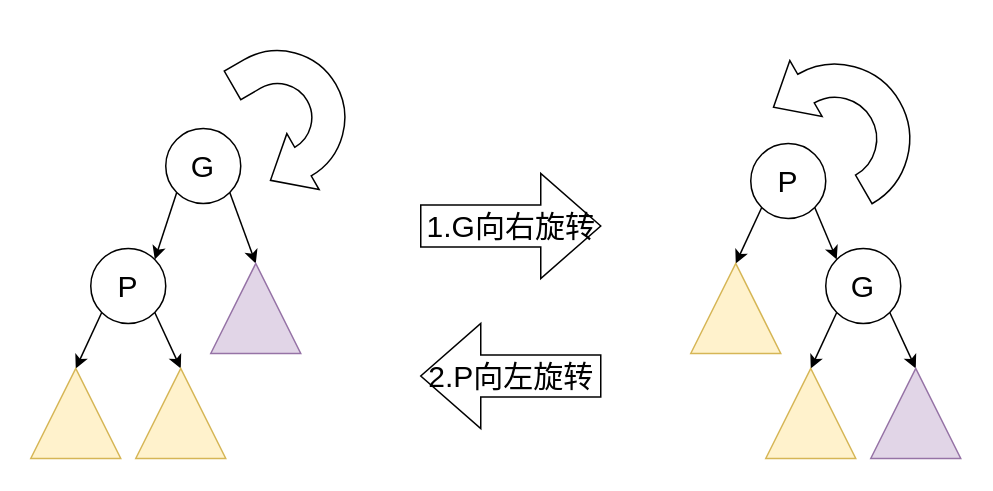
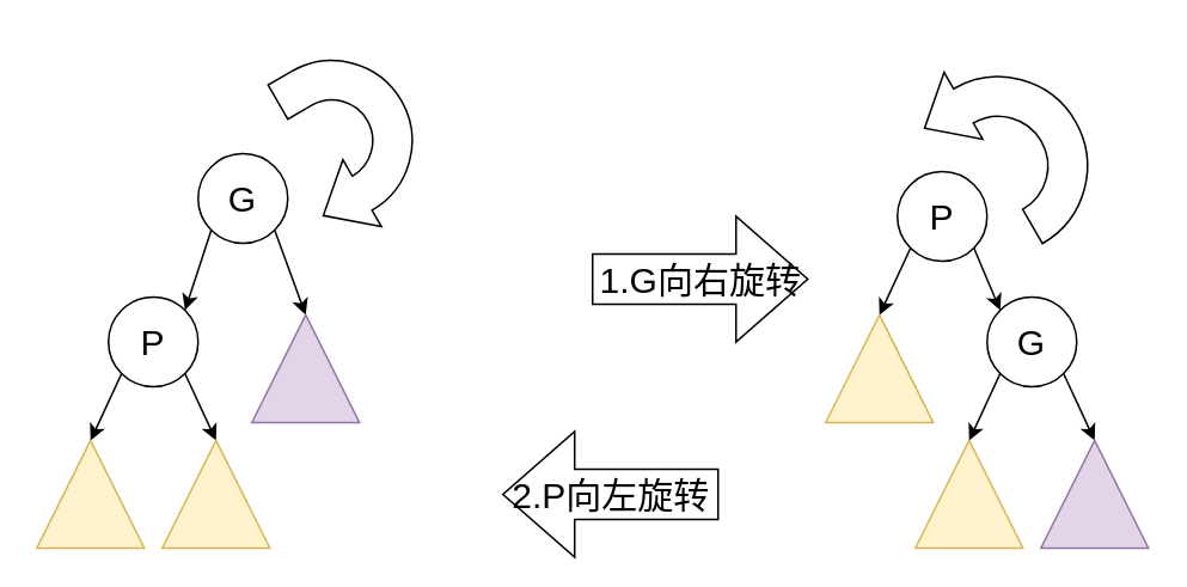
  <mxCell id="0" />
  <mxCell id="1" parent="0" />
  <mxCell id="2" style="edgeStyle=none;rounded=0;orthogonalLoop=1;jettySize=auto;html=1;exitX=0;exitY=1;exitDx=0;exitDy=0;entryX=1;entryY=0;entryDx=0;entryDy=0;fontSize=20;fontColor=#000000;" edge="1" parent="1" source="4" target="7"><mxGeometry relative="1" as="geometry" /></mxCell>
  <mxCell id="3" style="edgeStyle=none;rounded=0;orthogonalLoop=1;jettySize=auto;html=1;exitX=1;exitY=1;exitDx=0;exitDy=0;entryX=1;entryY=0.5;entryDx=0;entryDy=0;fontSize=20;fontColor=#000000;" edge="1" parent="1" source="4" target="8"><mxGeometry relative="1" as="geometry" /></mxCell>
  <mxCell id="4" value="&lt;font style=&quot;font-size: 20px;&quot;&gt;G&lt;/font&gt;" style="ellipse;whiteSpace=wrap;html=1;aspect=fixed;fillColor=#FFFFFF;" vertex="1" parent="1"><mxGeometry x="110" y="85" width="50" height="50" as="geometry" /></mxCell>
  <mxCell id="5" style="edgeStyle=none;rounded=0;orthogonalLoop=1;jettySize=auto;html=1;exitX=0;exitY=1;exitDx=0;exitDy=0;entryX=1;entryY=0.5;entryDx=0;entryDy=0;fontSize=20;fontColor=#000000;" edge="1" parent="1" source="7" target="9"><mxGeometry relative="1" as="geometry" /></mxCell>
  <mxCell id="6" style="edgeStyle=none;rounded=0;orthogonalLoop=1;jettySize=auto;html=1;exitX=1;exitY=1;exitDx=0;exitDy=0;entryX=1;entryY=0.5;entryDx=0;entryDy=0;fontSize=20;fontColor=#000000;" edge="1" parent="1" source="7" target="10"><mxGeometry relative="1" as="geometry" /></mxCell>
  <mxCell id="7" value="&lt;span style=&quot;font-size: 20px;&quot;&gt;P&lt;/span&gt;" style="ellipse;whiteSpace=wrap;html=1;aspect=fixed;fillColor=#FFFFFF;" vertex="1" parent="1"><mxGeometry x="60" y="165" width="50" height="50" as="geometry" /></mxCell>
  <mxCell id="8" value="" style="triangle;whiteSpace=wrap;html=1;fontSize=20;fillColor=#e1d5e7;rotation=-90;strokeColor=#9673a6;" vertex="1" parent="1"><mxGeometry x="140" y="175" width="60" height="60" as="geometry" /></mxCell>
  <mxCell id="9" value="" style="triangle;whiteSpace=wrap;html=1;fontSize=20;fillColor=#fff2cc;rotation=-90;strokeColor=#d6b656;" vertex="1" parent="1"><mxGeometry x="20" y="245" width="60" height="60" as="geometry" /></mxCell>
  <mxCell id="10" value="" style="triangle;whiteSpace=wrap;html=1;fontSize=20;fillColor=#fff2cc;rotation=-90;strokeColor=#d6b656;" vertex="1" parent="1"><mxGeometry x="90" y="245" width="60" height="60" as="geometry" /></mxCell>
  <mxCell id="11" value="" style="html=1;shadow=0;dashed=0;align=center;verticalAlign=middle;shape=mxgraph.arrows2.uTurnArrow;dy=11;arrowHead=43;dx2=25;fontSize=20;fontColor=#000000;fillColor=#FFFFFF;rotation=-210;" vertex="1" parent="1"><mxGeometry x="170" y="25" width="60" height="100" as="geometry" /></mxCell>
- <mxCell id="12" value="1.G向右旋转" style="html=1;shadow=0;dashed=0;align=center;verticalAlign=middle;shape=mxgraph.arrows2.arrow;dy=0.6;dx=40;notch=0;fontSize=20;fontColor=#000000;fillColor=#FFFFFF;" vertex="1" parent="1"><mxGeometry x="280" y="115" width="120" height="70" as="geometry" /></mxCell>
+ <mxCell id="12" value="1.G向右旋转" style="html=1;shadow=0;dashed=0;align=center;verticalAlign=middle;shape=mxgraph.arrows2.arrow;dy=0.6;dx=40;notch=0;fontSize=20;fontColor=#000000;fillColor=#FFFFFF;" vertex="1" parent="1"><mxGeometry x="330" y="120" width="120" height="70" as="geometry" /></mxCell>
  <mxCell id="13" style="edgeStyle=none;rounded=0;orthogonalLoop=1;jettySize=auto;html=1;exitX=1;exitY=1;exitDx=0;exitDy=0;entryX=1;entryY=0.5;entryDx=0;entryDy=0;fontSize=20;fontColor=#000000;" edge="1" parent="1" source="15" target="19"><mxGeometry relative="1" as="geometry" /></mxCell>
  <mxCell id="14" style="edgeStyle=none;rounded=0;orthogonalLoop=1;jettySize=auto;html=1;exitX=0;exitY=1;exitDx=0;exitDy=0;entryX=1;entryY=0.5;entryDx=0;entryDy=0;fontSize=20;fontColor=#000000;" edge="1" parent="1" source="15" target="21"><mxGeometry relative="1" as="geometry" /></mxCell>
  <mxCell id="15" value="&lt;font style=&quot;font-size: 20px;&quot;&gt;G&lt;/font&gt;" style="ellipse;whiteSpace=wrap;html=1;aspect=fixed;fillColor=#FFFFFF;" vertex="1" parent="1"><mxGeometry x="550" y="165" width="50" height="50" as="geometry" /></mxCell>
  <mxCell id="16" style="edgeStyle=none;rounded=0;orthogonalLoop=1;jettySize=auto;html=1;exitX=0;exitY=1;exitDx=0;exitDy=0;entryX=1;entryY=0.5;entryDx=0;entryDy=0;fontSize=20;fontColor=#000000;" edge="1" parent="1" source="18" target="20"><mxGeometry relative="1" as="geometry" /></mxCell>
  <mxCell id="17" style="edgeStyle=none;rounded=0;orthogonalLoop=1;jettySize=auto;html=1;exitX=1;exitY=1;exitDx=0;exitDy=0;entryX=0;entryY=0;entryDx=0;entryDy=0;fontSize=20;fontColor=#000000;" edge="1" parent="1" source="18" target="15"><mxGeometry relative="1" as="geometry" /></mxCell>
  <mxCell id="18" value="&lt;span style=&quot;font-size: 20px;&quot;&gt;P&lt;/span&gt;" style="ellipse;whiteSpace=wrap;html=1;aspect=fixed;fillColor=#FFFFFF;" vertex="1" parent="1"><mxGeometry x="500" y="95" width="50" height="50" as="geometry" /></mxCell>
  <mxCell id="19" value="" style="triangle;whiteSpace=wrap;html=1;fontSize=20;fillColor=#e1d5e7;rotation=-90;strokeColor=#9673a6;" vertex="1" parent="1"><mxGeometry x="580" y="245" width="60" height="60" as="geometry" /></mxCell>
  <mxCell id="20" value="" style="triangle;whiteSpace=wrap;html=1;fontSize=20;fillColor=#fff2cc;rotation=-90;strokeColor=#d6b656;" vertex="1" parent="1"><mxGeometry x="460" y="175" width="60" height="60" as="geometry" /></mxCell>
  <mxCell id="21" value="" style="triangle;whiteSpace=wrap;html=1;fontSize=20;fillColor=#fff2cc;rotation=-90;strokeColor=#d6b656;" vertex="1" parent="1"><mxGeometry x="510" y="245" width="60" height="60" as="geometry" /></mxCell>
- <mxCell id="22" value="2.P向左旋转" style="html=1;shadow=0;dashed=0;align=center;verticalAlign=middle;shape=mxgraph.arrows2.arrow;dy=0.6;dx=40;notch=0;fontSize=20;fontColor=#000000;fillColor=#FFFFFF;flipH=1;" vertex="1" parent="1"><mxGeometry x="280" y="215" width="120" height="70" as="geometry" /></mxCell>
+ <mxCell id="22" value="2.P向左旋转" style="html=1;shadow=0;dashed=0;align=center;verticalAlign=middle;shape=mxgraph.arrows2.arrow;dy=0.6;dx=40;notch=0;fontSize=20;fontColor=#000000;fillColor=#FFFFFF;flipH=1;" vertex="1" parent="1"><mxGeometry x="280" y="240" width="120" height="70" as="geometry" /></mxCell>
  <mxCell id="23" value="" style="html=1;shadow=0;dashed=0;align=center;verticalAlign=middle;shape=mxgraph.arrows2.uTurnArrow;dy=11;arrowHead=43;dx2=25;fontSize=20;fontColor=#000000;fillColor=#FFFFFF;sketch=0;direction=west;allowArrows=1;flipH=1;rotation=-210;" vertex="1" parent="1"><mxGeometry x="550" y="20" width="50" height="110" as="geometry" /></mxCell>
